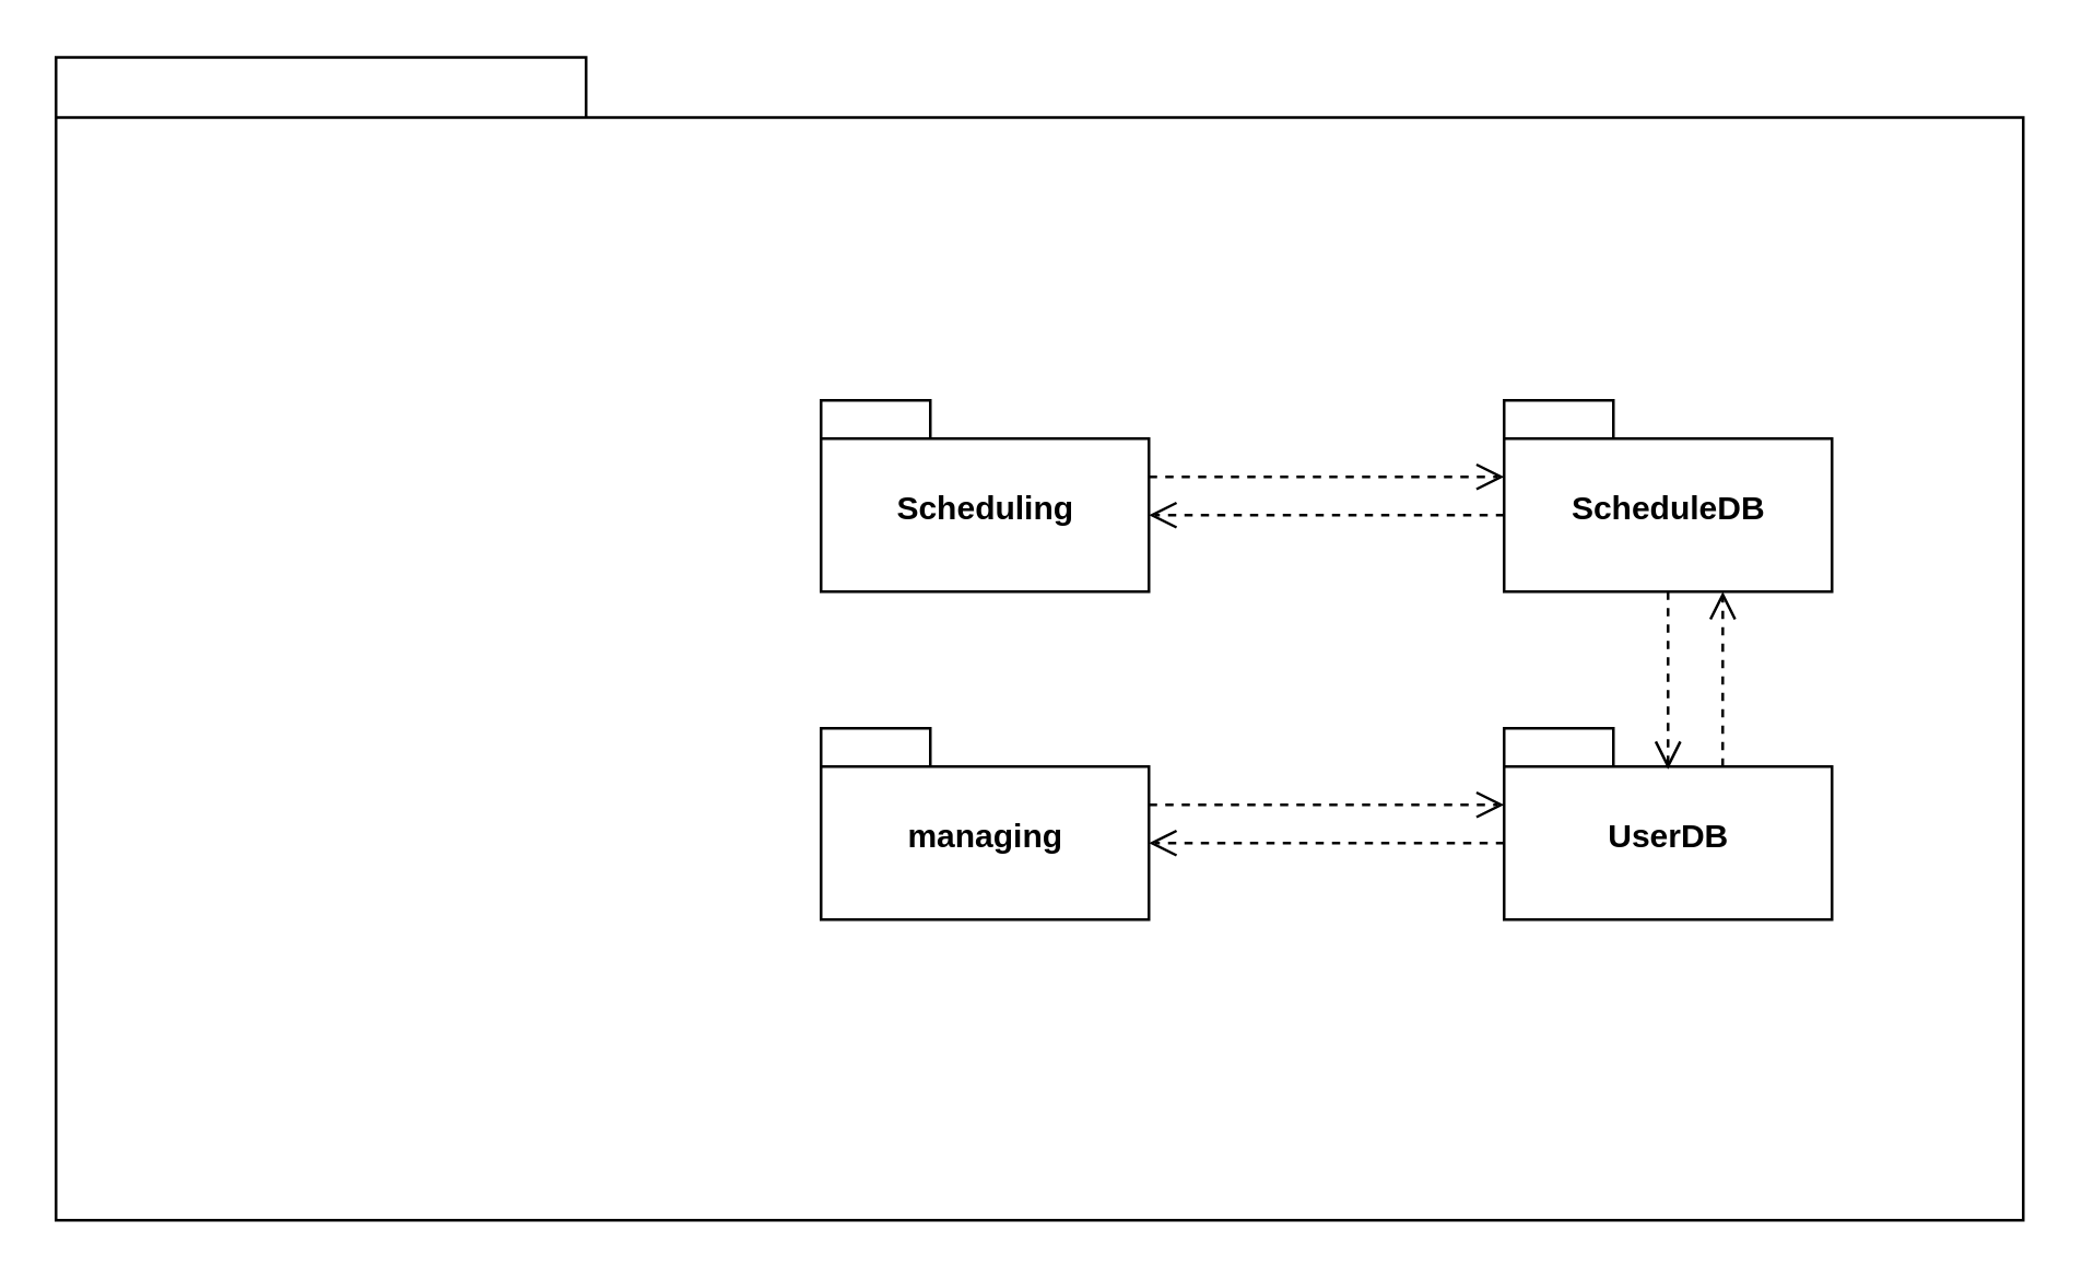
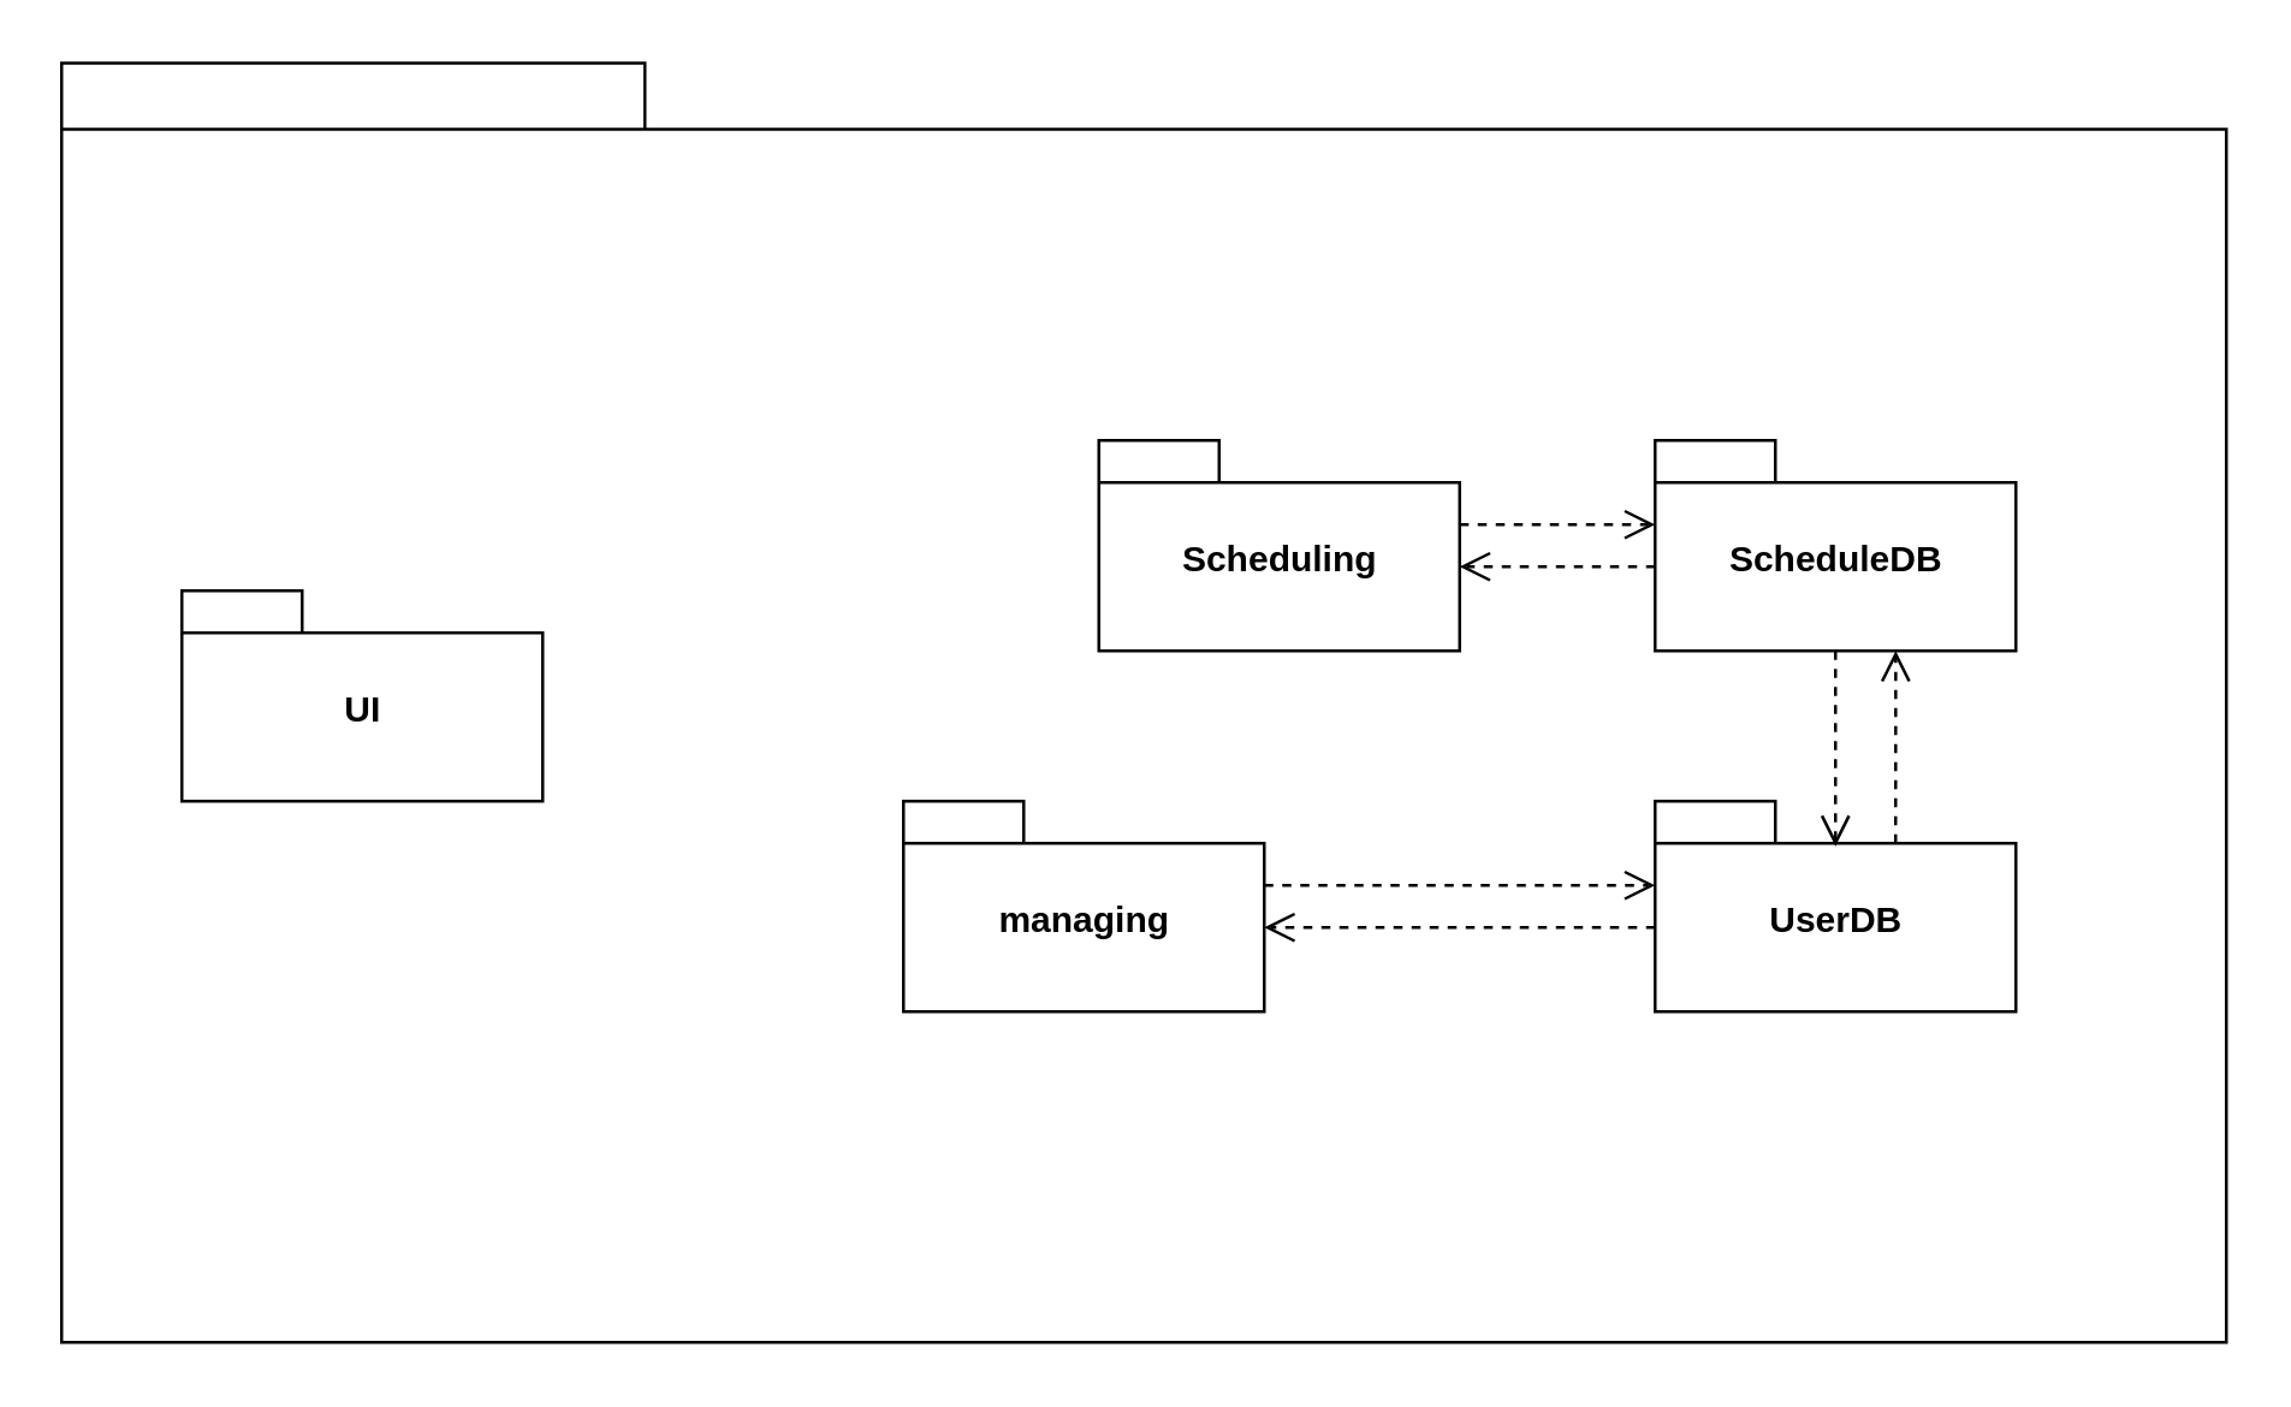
  <mxCell id="0" />
  <mxCell id="1" parent="0" />
  <mxCell id="2" value="" style="shape=folder;fontStyle=1;spacingTop=10;tabWidth=194;tabHeight=22;tabPosition=left;html=1;rounded=0;shadow=0;comic=0;labelBackgroundColor=none;strokeWidth=1;fillColor=none;fontFamily=Verdana;fontSize=10;align=center;" parent="1" vertex="1"><mxGeometry x="20" y="20.5" width="720" height="425.5" as="geometry" /></mxCell>
- <mxCell id="3" value="Scheduling" style="shape=folder;fontStyle=1;spacingTop=10;tabWidth=40;tabHeight=14;tabPosition=left;html=1;" vertex="1" parent="1"><mxGeometry x="300" y="146" width="120" height="70" as="geometry" /></mxCell>
+ <mxCell id="3" value="Scheduling" style="shape=folder;fontStyle=1;spacingTop=10;tabWidth=40;tabHeight=14;tabPosition=left;html=1;" vertex="1" parent="1"><mxGeometry x="365" y="146" width="120" height="70" as="geometry" /></mxCell>
  <mxCell id="4" value="UserDB" style="shape=folder;fontStyle=1;spacingTop=10;tabWidth=40;tabHeight=14;tabPosition=left;html=1;" vertex="1" parent="1"><mxGeometry x="550" y="266" width="120" height="70" as="geometry" /></mxCell>
  <mxCell id="5" value="ScheduleDB" style="shape=folder;fontStyle=1;spacingTop=10;tabWidth=40;tabHeight=14;tabPosition=left;html=1;" vertex="1" parent="1"><mxGeometry x="550" y="146" width="120" height="70" as="geometry" /></mxCell>
+ <mxCell id="6" value="UI" style="shape=folder;fontStyle=1;spacingTop=10;tabWidth=40;tabHeight=14;tabPosition=left;html=1;" vertex="1" parent="1"><mxGeometry x="60" y="196" width="120" height="70" as="geometry" /></mxCell>
  <mxCell id="7" value="" style="html=1;verticalAlign=bottom;endArrow=open;dashed=1;endSize=8;rounded=0;exitX=0;exitY=0;exitDx=120;exitDy=28;exitPerimeter=0;entryX=0;entryY=0;entryDx=0;entryDy=28;entryPerimeter=0;" edge="1" parent="1" source="3" target="5"><mxGeometry x="1" y="-160" relative="1" as="geometry"><mxPoint x="340" y="226" as="sourcePoint" /><mxPoint x="280" y="290" as="targetPoint" /><mxPoint x="-43" y="105" as="offset" /></mxGeometry></mxCell>
  <mxCell id="8" value="" style="html=1;verticalAlign=bottom;endArrow=open;dashed=1;endSize=8;rounded=0;exitX=0.5;exitY=1;exitDx=0;exitDy=0;exitPerimeter=0;entryX=0.5;entryY=0.214;entryDx=0;entryDy=0;entryPerimeter=0;" edge="1" parent="1" source="5" target="4"><mxGeometry x="1" y="-160" relative="1" as="geometry"><mxPoint x="350" y="236" as="sourcePoint" /><mxPoint x="290" y="300" as="targetPoint" /><mxPoint x="-43" y="105" as="offset" /></mxGeometry></mxCell>
  <mxCell id="9" value="" style="html=1;verticalAlign=bottom;endArrow=open;dashed=1;endSize=8;rounded=0;entryX=0;entryY=0;entryDx=120;entryDy=42;entryPerimeter=0;exitX=0;exitY=0;exitDx=0;exitDy=42;exitPerimeter=0;" edge="1" parent="1" source="5" target="3"><mxGeometry x="1" y="-160" relative="1" as="geometry"><mxPoint x="360" y="246" as="sourcePoint" /><mxPoint x="300" y="310" as="targetPoint" /><mxPoint x="-43" y="105" as="offset" /></mxGeometry></mxCell>
  <mxCell id="10" value="" style="html=1;verticalAlign=bottom;endArrow=open;dashed=1;endSize=8;rounded=0;exitX=0;exitY=0;exitDx=80;exitDy=14;exitPerimeter=0;entryX=0.667;entryY=1;entryDx=0;entryDy=0;entryPerimeter=0;" edge="1" parent="1" source="4" target="5"><mxGeometry x="1" y="-160" relative="1" as="geometry"><mxPoint x="370" y="226" as="sourcePoint" /><mxPoint x="380" y="206" as="targetPoint" /><mxPoint x="-43" y="105" as="offset" /></mxGeometry></mxCell>
  <mxCell id="11" value="managing" style="shape=folder;fontStyle=1;spacingTop=10;tabWidth=40;tabHeight=14;tabPosition=left;html=1;" vertex="1" parent="1"><mxGeometry x="300" y="266" width="120" height="70" as="geometry" /></mxCell>
  <mxCell id="12" value="" style="html=1;verticalAlign=bottom;endArrow=open;dashed=1;endSize=8;rounded=0;exitX=0;exitY=0;exitDx=120;exitDy=28;exitPerimeter=0;entryX=0;entryY=0;entryDx=0;entryDy=28;entryPerimeter=0;" edge="1" parent="1" source="11" target="4"><mxGeometry x="1" y="-160" relative="1" as="geometry"><mxPoint x="430" y="184" as="sourcePoint" /><mxPoint x="560" y="184" as="targetPoint" /><mxPoint x="-43" y="105" as="offset" /></mxGeometry></mxCell>
  <mxCell id="13" value="" style="html=1;verticalAlign=bottom;endArrow=open;dashed=1;endSize=8;rounded=0;exitX=0;exitY=0;exitDx=0;exitDy=42;exitPerimeter=0;entryX=0;entryY=0;entryDx=120;entryDy=42;entryPerimeter=0;" edge="1" parent="1" source="4" target="11"><mxGeometry x="1" y="-160" relative="1" as="geometry"><mxPoint x="440" y="194" as="sourcePoint" /><mxPoint x="570" y="194" as="targetPoint" /><mxPoint x="-43" y="105" as="offset" /></mxGeometry></mxCell>
